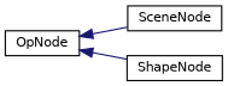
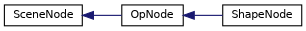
  digraph {
    rankdir=LR
    node [color=black fillcolor=white fontname=Helvetica fontsize=10 shape=record style=filled]
    edge [color=midnightblue dir=back fontname=Helvetica fontsize=10 labelfontname=Helvetica labelfontsize=10 style=solid]
    n1 [height=0.2 label=SceneNode width=0.4]
    n2 [height=0.2 label=OpNode width=0.4]
    n3 [height=0.2 label=ShapeNode width=0.4]
-   n2 -> n1
+   n1 -> n2
    n2 -> n3
  }
